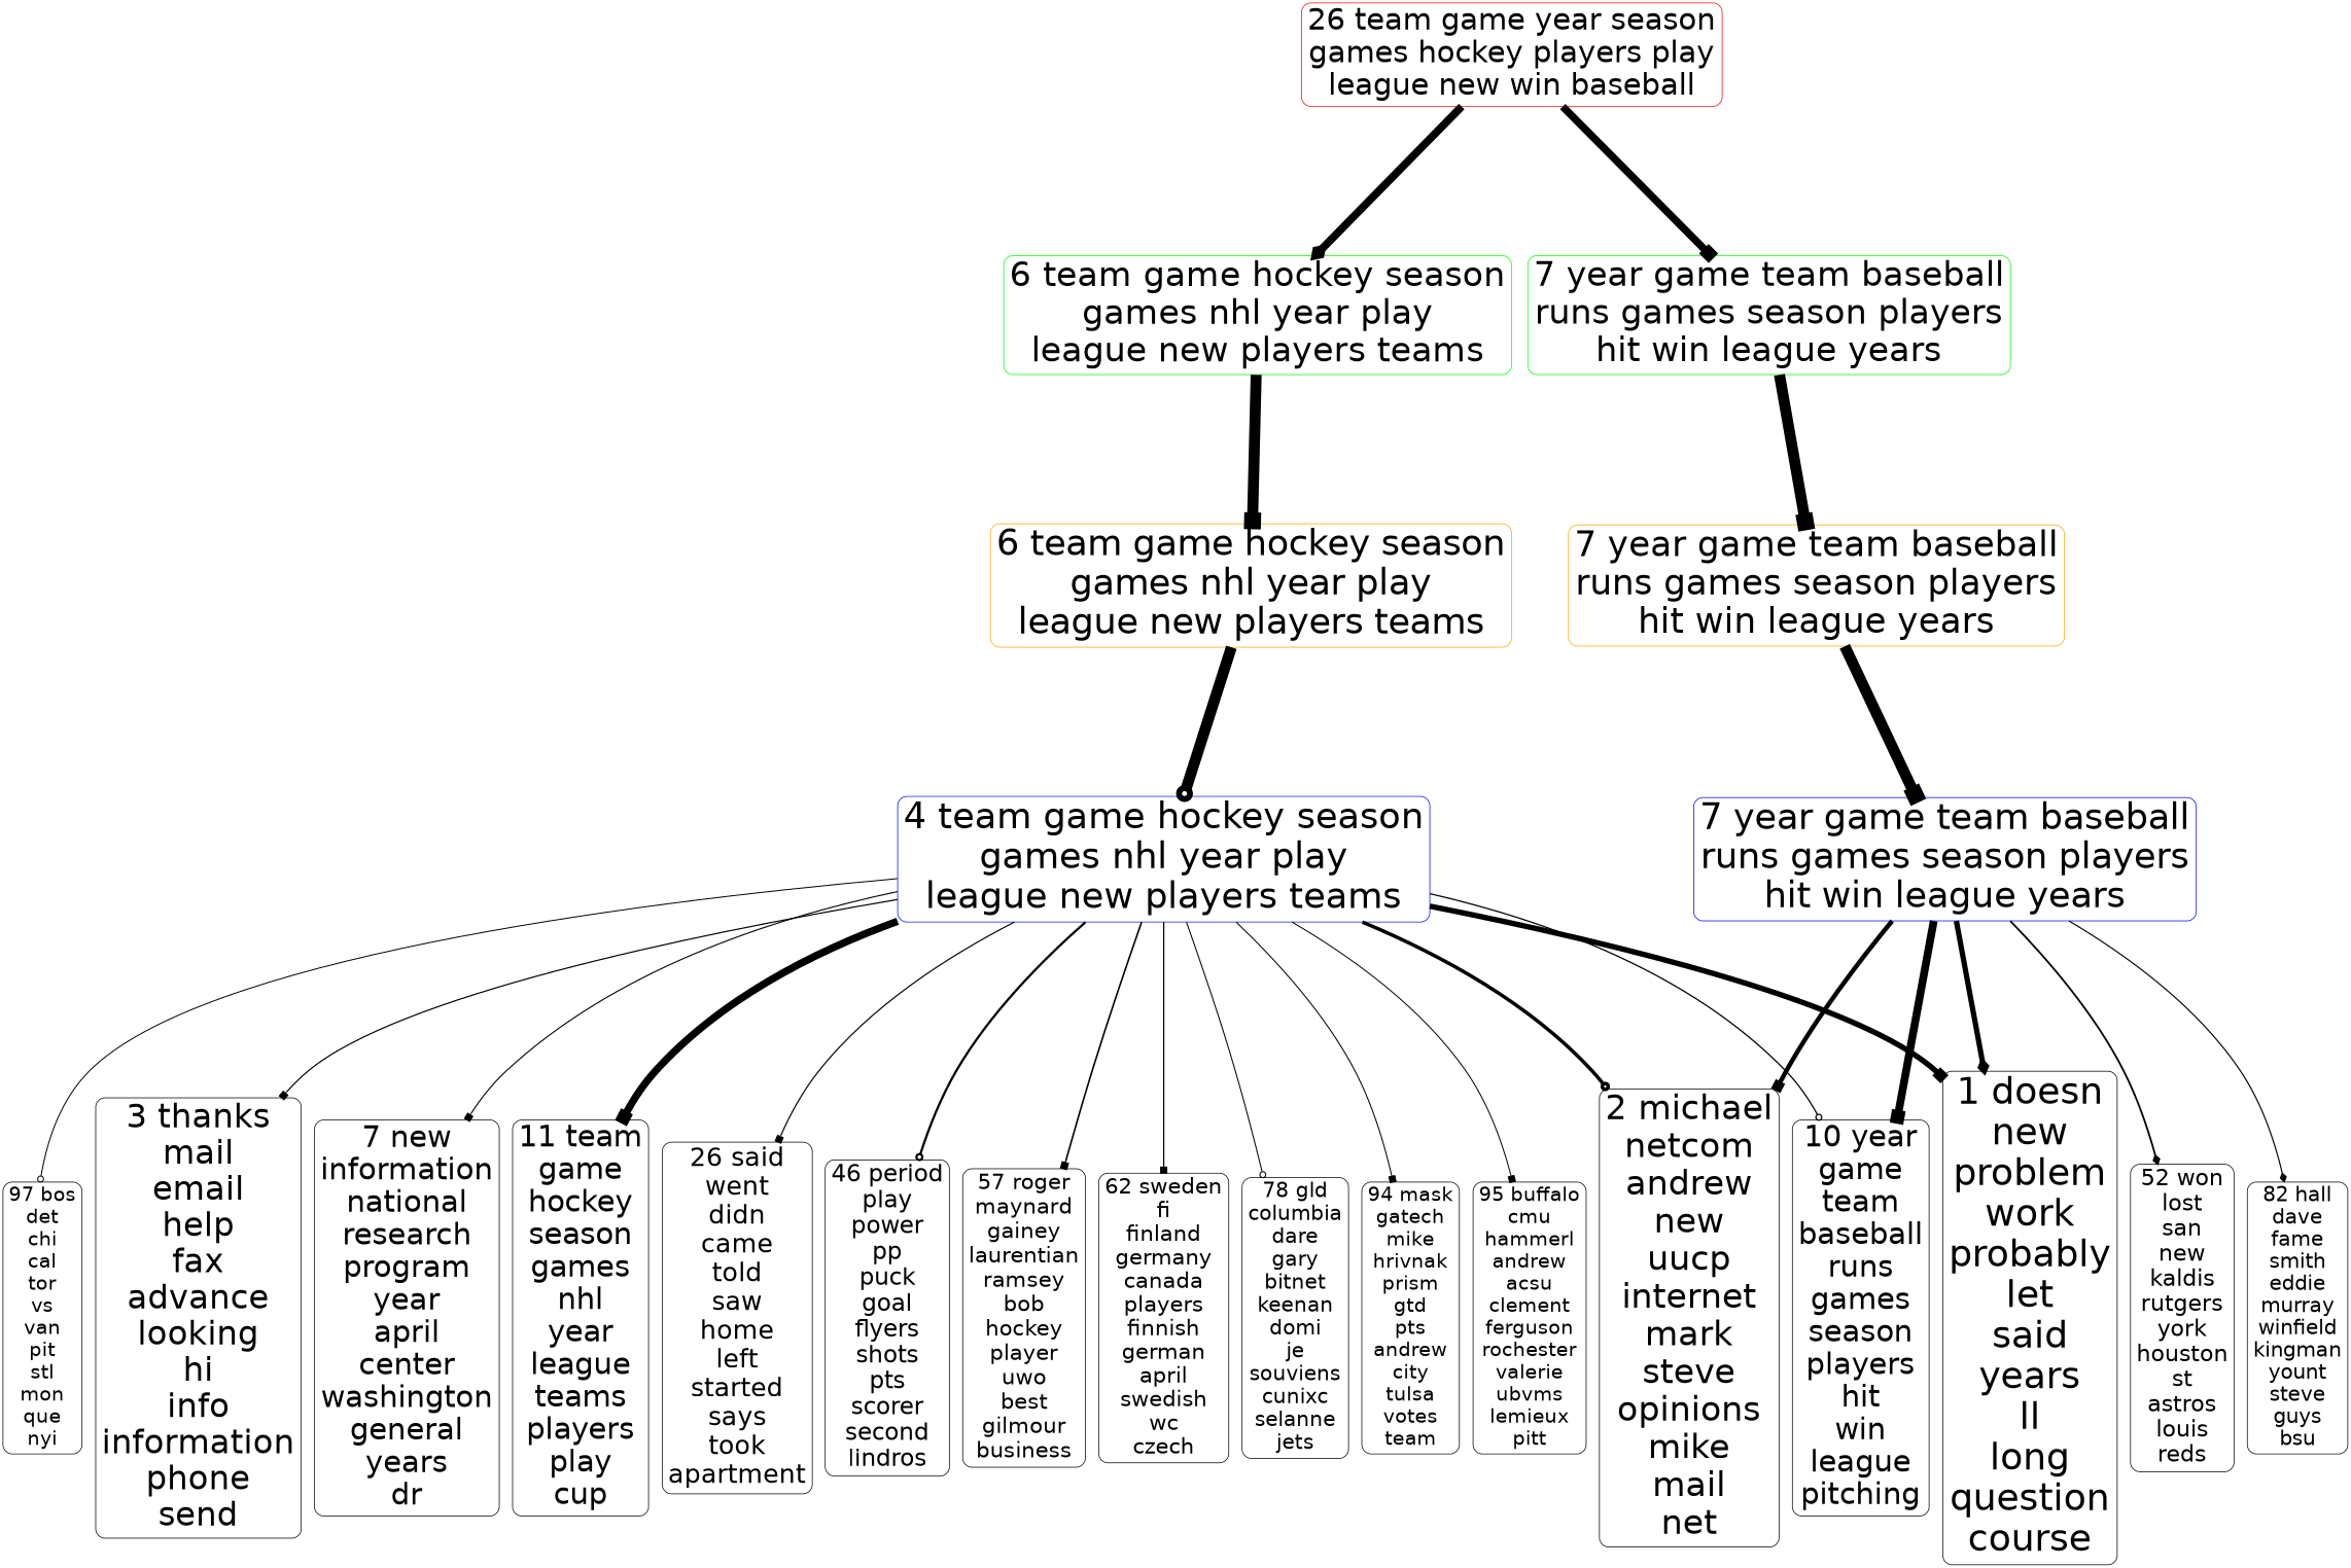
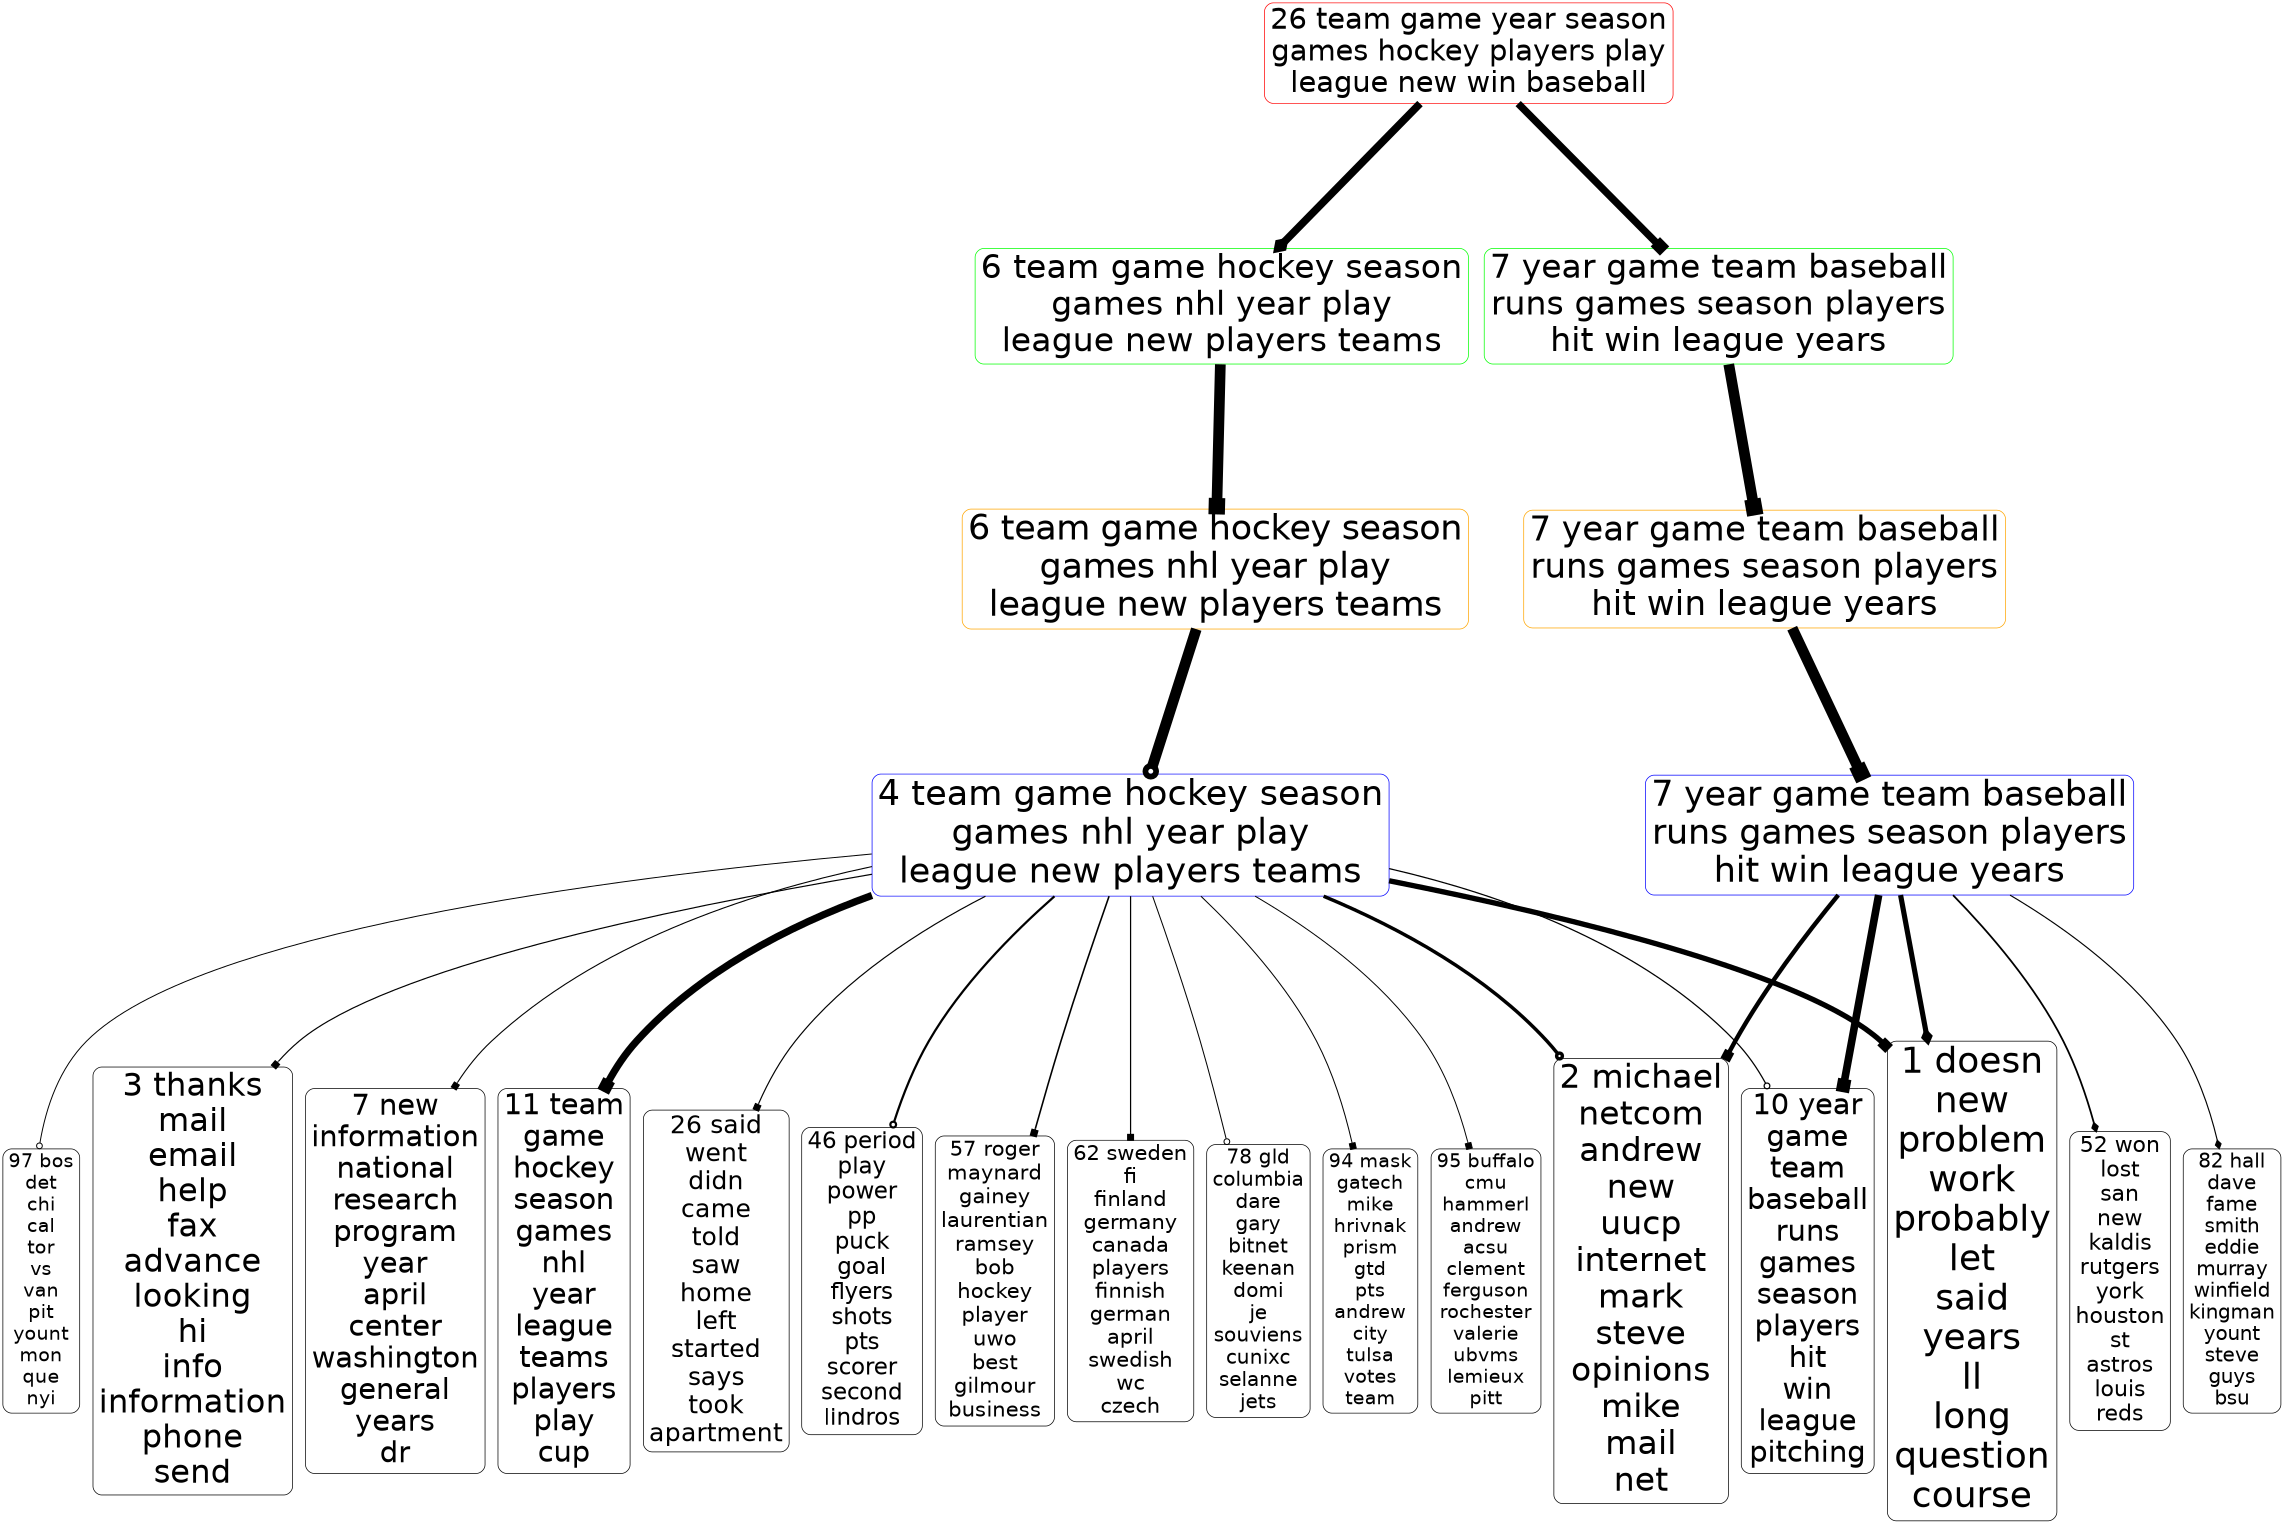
  digraph {
    fontname=helvetica
    ranksep=2.8
    node [color=black fontname=helvetica rank=3 shape=box style=rounded]
    edge [dir=forward fontname=helvetica penwidth=1.4211 arrowhead=box]
    n1 [fontsize=50 label="1 doesn\nnew\nproblem\nwork\nprobably\nlet\nsaid\nyears\nll\nlong\nquestion\ncourse"]
    n2 [fontsize=46.1741 label="2 michael\nnetcom\nandrew\nnew\nuucp\ninternet\nmark\nsteve\nopinions\nmike\nmail\nnet"]
    n3 [fontsize=44.9965 label="3 thanks\nmail\nemail\nhelp\nfax\nadvance\nlooking\nhi\ninfo\ninformation\nphone\nsend"]
    n4 [fontsize=40.4508 label="7 new\ninformation\nnational\nresearch\nprogram\nyear\napril\ncenter\nwashington\ngeneral\nyears\ndr"]
    n5 [fontsize=39.7848 label="10 year\ngame\nteam\nbaseball\nruns\ngames\nseason\nplayers\nhit\nwin\nleague\npitching"]
    n6 [fontsize=39.7004 label="11 team\ngame\nhockey\nseason\ngames\nnhl\nyear\nleague\nteams\nplayers\nplay\ncup"]
    n7 [fontsize=35.2628 label="26 said\nwent\ndidn\ncame\ntold\nsaw\nhome\nleft\nstarted\nsays\ntook\napartment"]
    n8 [fontsize=31.3943 label="46 period\nplay\npower\npp\npuck\ngoal\nflyers\nshots\npts\nscorer\nsecond\nlindros"]
    n9 [fontsize=29.6447 label="57 roger\nmaynard\ngainey\nlaurentian\nramsey\nbob\nhockey\nplayer\nuwo\nbest\ngilmour\nbusiness"]
    n10 [fontsize=29.2683 label="62 sweden\nfi\nfinland\ngermany\ncanada\nplayers\nfinnish\ngerman\napril\nswedish\nwc\nczech"]
    n11 [fontsize=27.8314 label="78 gld\ncolumbia\ndare\ngary\nbitnet\nkeenan\ndomi\nje\nsouviens\ncunixc\nselanne\njets"]
    n12 [fontsize=27.0747 label="94 mask\ngatech\nmike\nhrivnak\nprism\ngtd\npts\nandrew\ncity\ntulsa\nvotes\nteam"]
    n13 [fontsize=27.0583 label="95 buffalo\ncmu\nhammerl\nandrew\nacsu\nclement\nferguson\nrochester\nvalerie\nubvms\nlemieux\npitt"]
-   n14 [fontsize=27.0424 label="97 bos\ndet\nchi\ncal\ntor\nvs\nvan\npit\nstl\nmon\nque\nnyi"]
+   n14 [fontsize=27.0424 label="97 bos\ndet\nchi\ncal\ntor\nvs\nvan\npit\nyount\nmon\nque\nnyi"]
    n15 [fontsize=30.4967 label="52 won\nlost\nsan\nnew\nkaldis\nrutgers\nyork\nhouston\nst\nastros\nlouis\nreds"]
    n16 [fontsize=27.5562 label="82 hall\ndave\nfame\nsmith\neddie\nmurray\nwinfield\nkingman\nyount\nsteve\nguys\nbsu"]
    n17 [color=blue fontsize=48.8024 label="4 team game hockey season\ngames nhl year play\nleague new players teams" rank=2]
    n18 [color=blue fontsize=48.2896 label="7 year game team baseball\nruns games season players\nhit win league years" rank=2]
    n19 [color=orange fontsize=48.081 label="6 team game hockey season\ngames nhl year play\nleague new players teams"]
    n20 [color=orange fontsize=47.5897 label="7 year game team baseball\nruns games season players\nhit win league years"]
    n21 [color=green fontsize=46.5921 label="6 team game hockey season\ngames nhl year play\nleague new players teams" rank=4]
    n22 [color=green fontsize=46.0706 label="7 year game team baseball\nruns games season players\nhit win league years" rank=4]
    n23 [color=red fontsize=40.2093 label="26 team game year season\ngames hockey players play\nleague new win baseball" rank=5]
    subgraph sub_1 {
      rank=same
      n1
      n2
      n3
      n4
      n5
      n6
      n7
      n8
      n9
      n10
      n11
      n12
      n13
      n14
      n15
      n16
    }
    subgraph sub_2 {
      rank=same
      n17
      n18
    }
    subgraph sub_3 {
      rank=same
      n19
      n20
    }
    subgraph sub_4 {
      rank=same
      n21
      n22
    }
    subgraph sub_5 {
      rank=same
      n23
    }
    n17 -> n1 [penwidth=7.4365]
    n17 -> n2 [penwidth=4.8505 arrowhead=odot]
    n17 -> n3 [penwidth=1.6406]
    n17 -> n4 [penwidth=1.5248]
    n17 -> n5 [penwidth=1.7488 arrowhead=odot]
    n17 -> n6 [penwidth=10.0821]
    n17 -> n7 [penwidth=1.6313]
    n17 -> n8 [penwidth=3.1027 arrowhead=odot]
    n17 -> n9 [penwidth=2.2185]
    n17 -> n10 [penwidth=1.7135]
    n17 -> n11 [arrowhead=odot]
    n17 -> n12
    n17 -> n13 [penwidth=1.3774]
    n17 -> n14 [penwidth=1.3663 arrowhead=odot]
    n18 -> n1 [penwidth=7.2144 arrowhead=diamond]
    n18 -> n2 [penwidth=6.153]
    n18 -> n5 [penwidth=10.6512]
    n18 -> n15 [penwidth=2.4878 arrowhead=diamond]
    n18 -> n16 [penwidth=1.5992 arrowhead=diamond]
    n19 -> n17 [penwidth=14.9348 arrowhead=odot]
    n20 -> n18 [penwidth=14.9393]
    n21 -> n19 [penwidth=14.9015]
    n22 -> n20 [penwidth=14.9261]
    n23 -> n21 [penwidth=10.6023 arrowhead=diamond]
    n23 -> n22 [penwidth=10.2106]
  }
